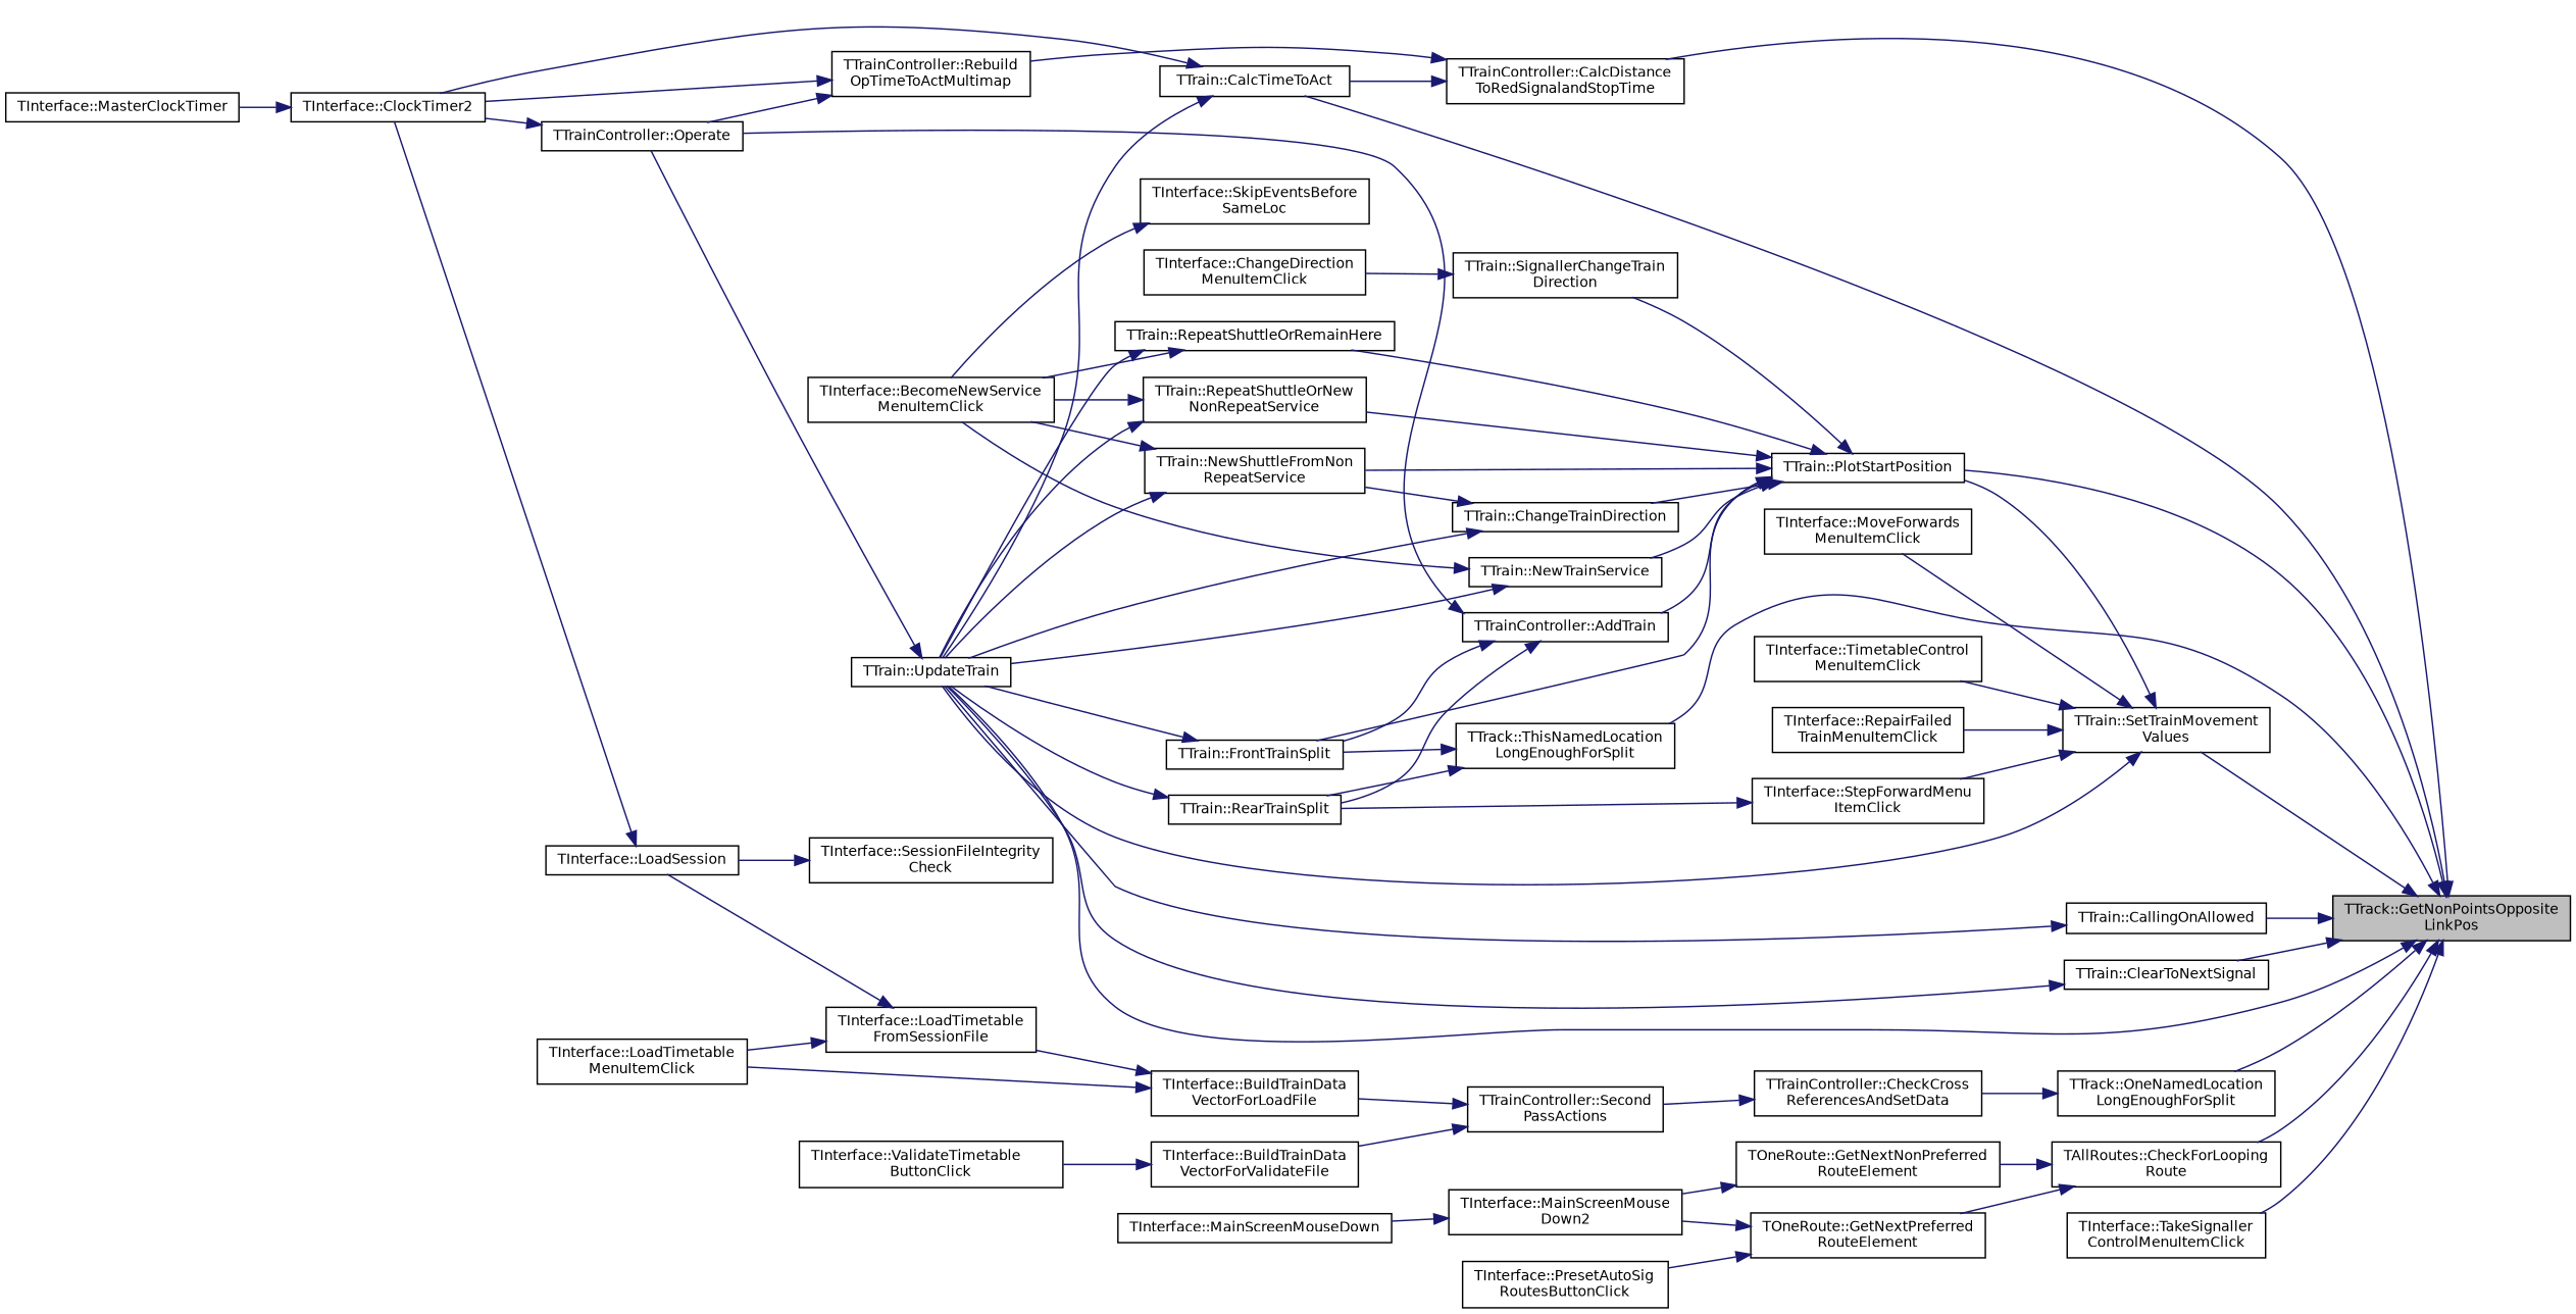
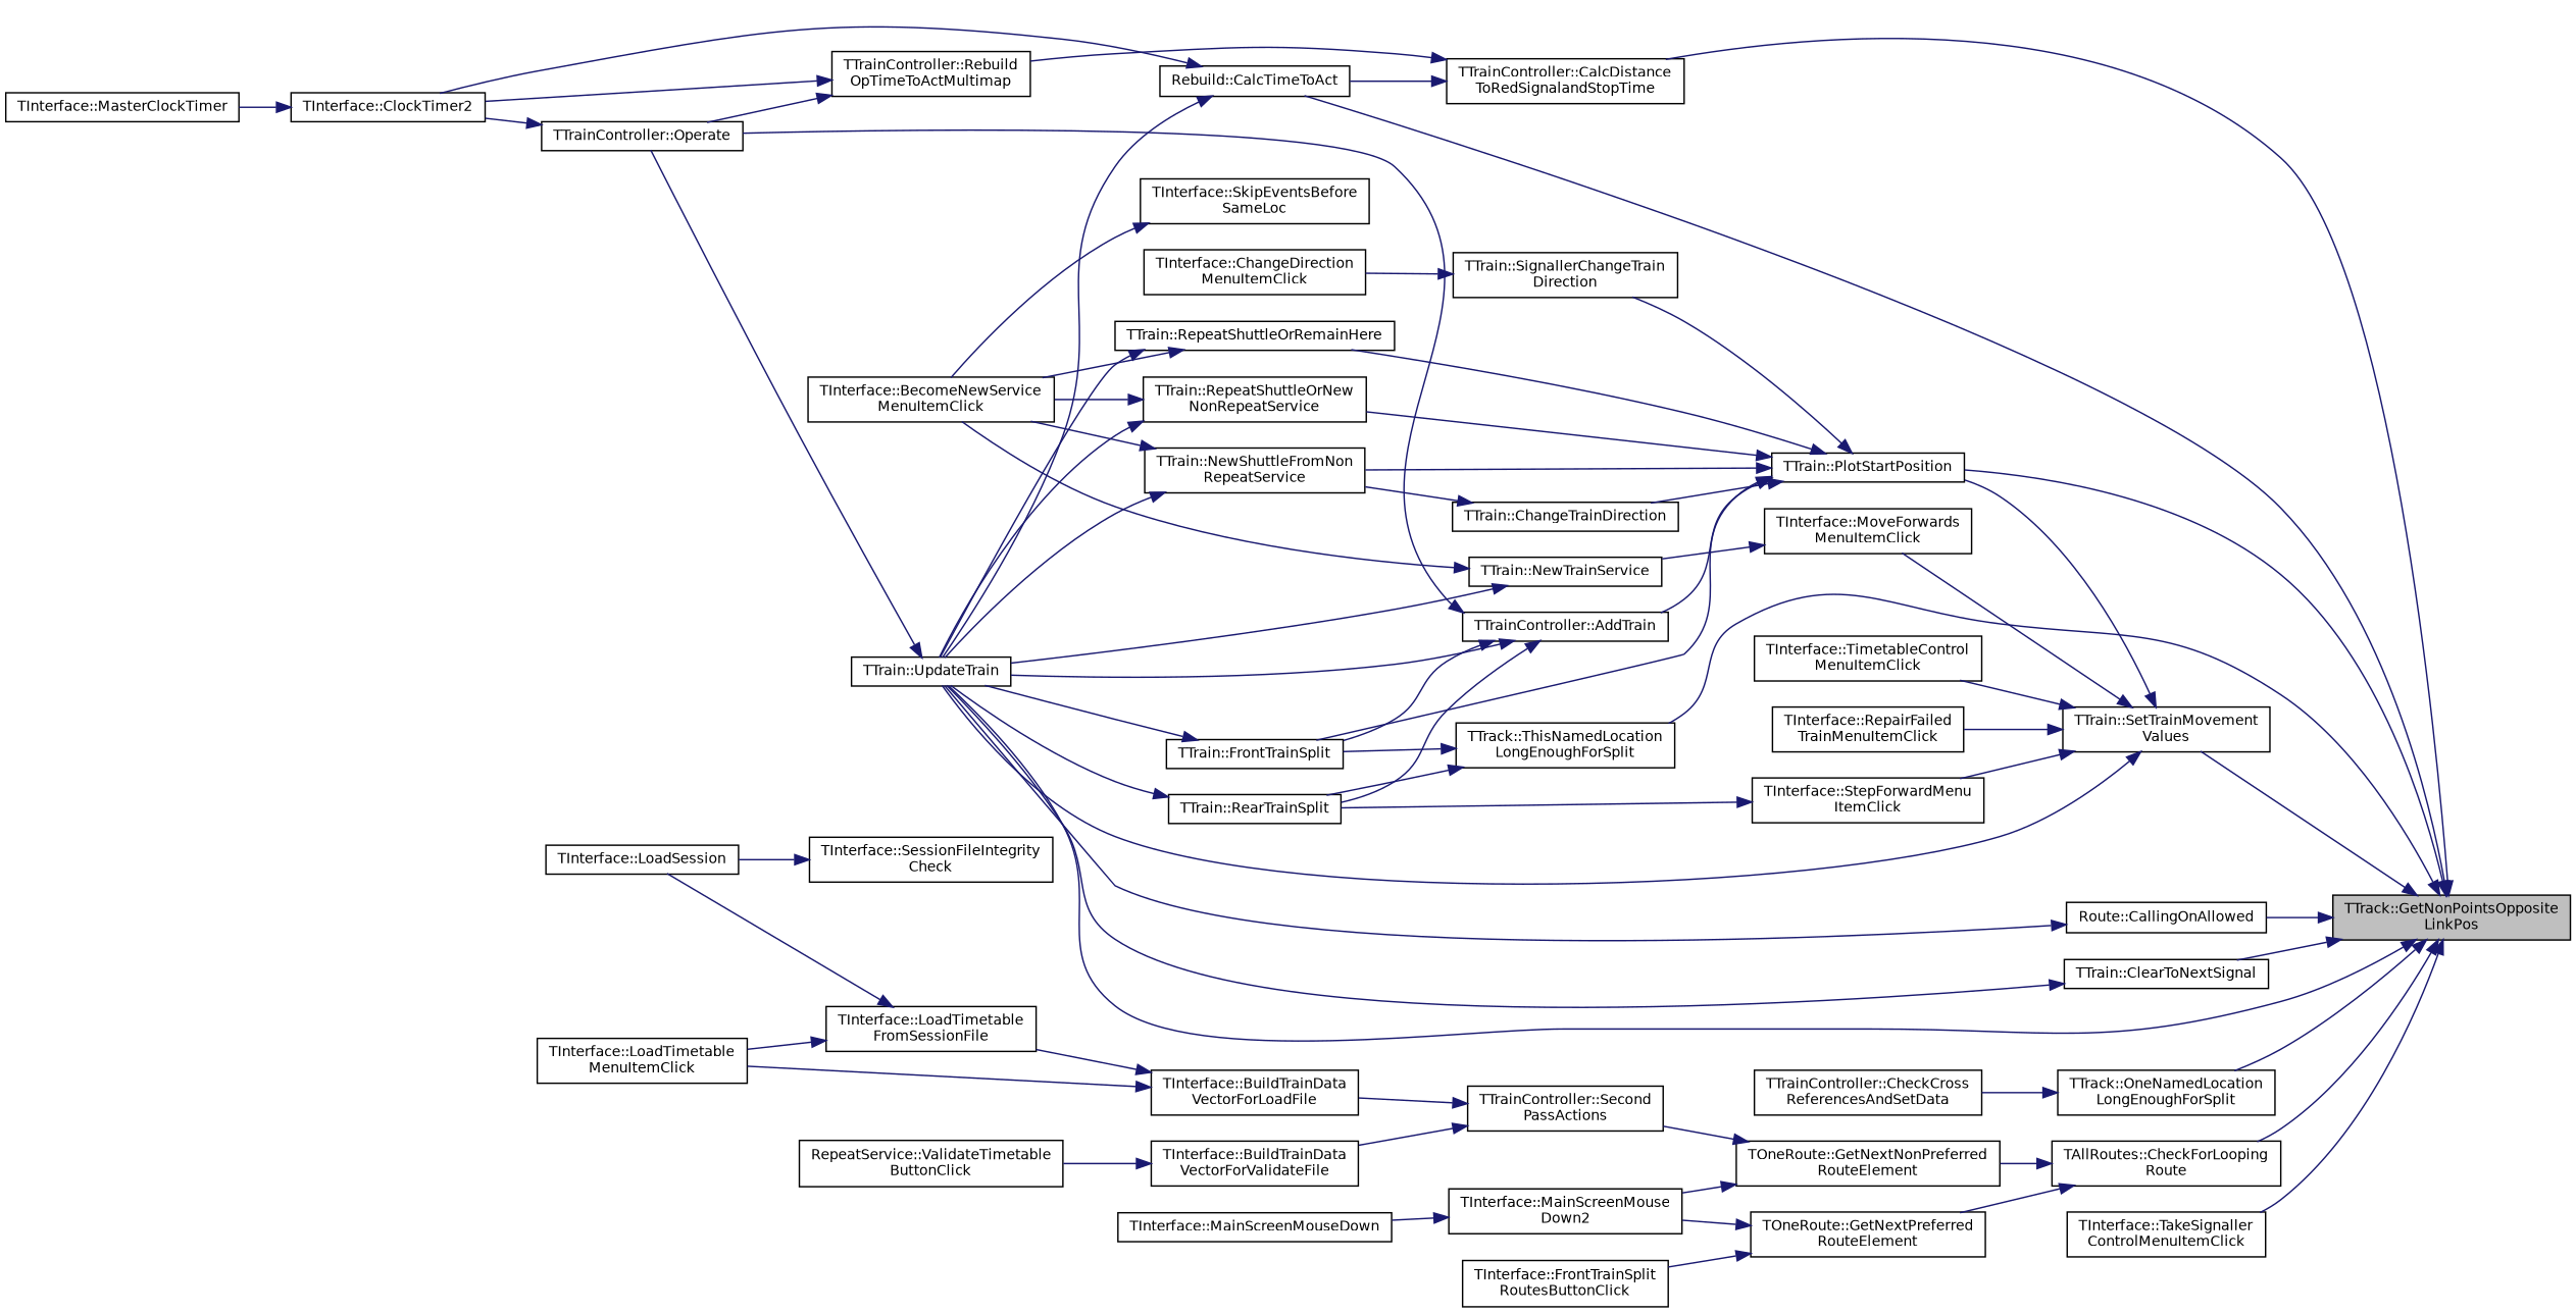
  digraph {
    rankdir=RL
    node [color=black fillcolor=white fontname=Helvetica fontsize=10 shape=record style=filled]
    edge [color=midnightblue dir=back fontname=Helvetica fontsize=10 labelfontname=Helvetica labelfontsize=10 style=solid]
    n1 [fillcolor=grey75 fontcolor=black height=0.2 label="TTrack::GetNonPointsOpposite\lLinkPos" width=0.4]
    n2 [height=0.2 label="TTrainController::CalcDistance\lToRedSignalandStopTime" width=0.4]
-   n3 [height=0.2 label="TTrain::CalcTimeToAct" width=0.4]
+   n3 [height=0.2 label="Rebuild::CalcTimeToAct" width=0.4]
    n4 [height=0.2 label="TTrain::UpdateTrain" width=0.4]
-   n5 [height=0.2 label="TTrain::CallingOnAllowed" width=0.4]
+   n5 [height=0.2 label="Route::CallingOnAllowed" width=0.4]
    n6 [height=0.2 label="TAllRoutes::CheckForLooping\lRoute" width=0.4]
    n7 [height=0.2 label="TTrain::ClearToNextSignal" width=0.4]
    n8 [height=0.2 label="TTrack::OneNamedLocation\lLongEnoughForSplit" width=0.4]
    n9 [height=0.2 label="TTrain::PlotStartPosition" width=0.4]
    n10 [height=0.2 label="TTrain::SetTrainMovement\lValues" width=0.4]
    n11 [height=0.2 label="TInterface::TakeSignaller\lControlMenuItemClick" width=0.4]
    n12 [height=0.2 label="TTrack::ThisNamedLocation\lLongEnoughForSplit" width=0.4]
    n13 [height=0.2 label="TTrainController::Rebuild\lOpTimeToActMultimap" width=0.4]
    n14 [height=0.2 label="TInterface::ClockTimer2" width=0.4]
    n15 [height=0.2 label="TTrainController::Operate" width=0.4]
    n16 [height=0.2 label="TOneRoute::GetNextNonPreferred\lRouteElement" width=0.4]
    n17 [height=0.2 label="TOneRoute::GetNextPreferred\lRouteElement" width=0.4]
    n18 [height=0.2 label="TTrainController::CheckCross\lReferencesAndSetData" width=0.4]
    n19 [height=0.2 label="TTrainController::AddTrain" width=0.4]
    n20 [height=0.2 label="TTrain::FrontTrainSplit" width=0.4]
    n21 [height=0.2 label="TTrain::ChangeTrainDirection" width=0.4]
    n22 [height=0.2 label="TTrain::NewShuttleFromNon\lRepeatService" width=0.4]
    n23 [height=0.2 label="TTrain::NewTrainService" width=0.4]
    n24 [height=0.2 label="TTrain::RepeatShuttleOrNew\lNonRepeatService" width=0.4]
    n25 [height=0.2 label="TTrain::RepeatShuttleOrRemainHere" width=0.4]
    n26 [height=0.2 label="TTrain::SignallerChangeTrain\lDirection" width=0.4]
    n27 [height=0.2 label="TInterface::MoveForwards\lMenuItemClick" width=0.4]
    n28 [height=0.2 label="TInterface::RepairFailed\lTrainMenuItemClick" width=0.4]
    n29 [height=0.2 label="TInterface::StepForwardMenu\lItemClick" width=0.4]
    n30 [height=0.2 label="TInterface::TimetableControl\lMenuItemClick" width=0.4]
    n31 [height=0.2 label="TTrain::RearTrainSplit" width=0.4]
    n32 [height=0.2 label="TInterface::MasterClockTimer" width=0.4]
    n33 [height=0.2 label="TInterface::MainScreenMouse\lDown2" width=0.4]
-   n34 [height=0.2 label="TInterface::PresetAutoSig\lRoutesButtonClick" width=0.4]
+   n34 [height=0.2 label="TInterface::FrontTrainSplit\lRoutesButtonClick" width=0.4]
    n35 [height=0.2 label="TInterface::MainScreenMouseDown" width=0.4]
    n36 [height=0.2 label="TTrainController::Second\lPassActions" width=0.4]
    n37 [height=0.2 label="TInterface::BuildTrainData\lVectorForLoadFile" width=0.4]
    n38 [height=0.2 label="TInterface::BuildTrainData\lVectorForValidateFile" width=0.4]
    n39 [height=0.2 label="TInterface::LoadTimetable\lFromSessionFile" width=0.4]
    n40 [height=0.2 label="TInterface::LoadTimetable\lMenuItemClick" width=0.4]
-   n41 [height=0.2 label="TInterface::ValidateTimetable\lButtonClick" width=0.4]
+   n41 [height=0.2 label="RepeatService::ValidateTimetable\lButtonClick" width=0.4]
    n42 [height=0.2 label="TInterface::LoadSession" width=0.4]
    n43 [height=0.2 label="TInterface::SessionFileIntegrity\lCheck" width=0.4]
    n44 [height=0.2 label="TInterface::BecomeNewService\lMenuItemClick" width=0.4]
    n45 [height=0.2 label="TInterface::ChangeDirection\lMenuItemClick" width=0.4]
    n46 [height=0.2 label="TInterface::SkipEventsBefore\lSameLoc" width=0.4]
    n1 -> n2
    n1 -> n3
    n1 -> n4
    n1 -> n5
    n1 -> n6
    n1 -> n7
    n1 -> n8
    n1 -> n9
    n1 -> n10
    n1 -> n11
    n1 -> n12
    n2 -> n3
    n2 -> n13
    n3 -> n4
    n3 -> n14
    n4 -> n15
    n5 -> n4
    n6 -> n16
    n6 -> n17
    n7 -> n4
    n8 -> n18
    n9 -> n19
    n9 -> n20
    n9 -> n21
    n9 -> n22
-   n9 -> n23
+   n27 -> n23
    n9 -> n24
    n9 -> n25
    n9 -> n26
    n10 -> n4
    n10 -> n9
    n10 -> n27
    n10 -> n28
    n10 -> n29
    n10 -> n30
    n12 -> n20
    n12 -> n31
    n13 -> n14
    n13 -> n15
    n14 -> n32
    n15 -> n14
    n16 -> n33
    n17 -> n33
    n17 -> n34
-   n18 -> n36
+   n16 -> n36
    n19 -> n15
    n19 -> n20
    n19 -> n31
    n20 -> n4
-   n21 -> n4
+   n19 -> n4
    n21 -> n22
    n22 -> n4
    n22 -> n44
    n23 -> n4
    n23 -> n44
    n24 -> n4
    n24 -> n44
    n25 -> n4
    n25 -> n44
    n26 -> n45
    n29 -> n31
    n31 -> n4
    n33 -> n35
    n36 -> n37
    n36 -> n38
    n37 -> n39
    n37 -> n40
    n38 -> n41
    n39 -> n40
    n39 -> n42
-   n42 -> n14
    n43 -> n42
    n46 -> n44
  }
